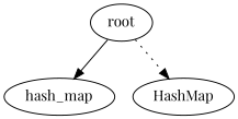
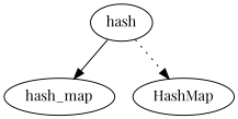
  digraph {
    fontname="Playfair Display"
    node [fontname="Playfair Display"]
    edge [fontname="Playfair Display"]
-   root
+   root [label=hash]
    hash_map
    HashMap
    root -> hash_map
    root -> HashMap [style=dotted]
  }
